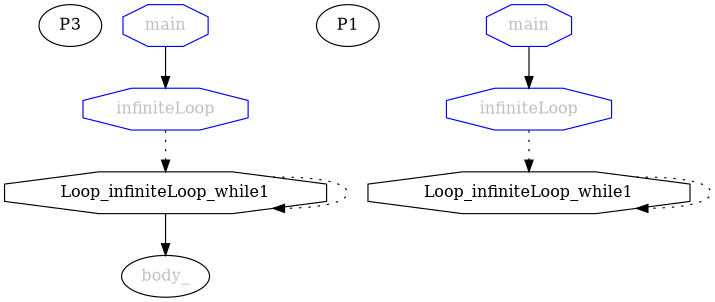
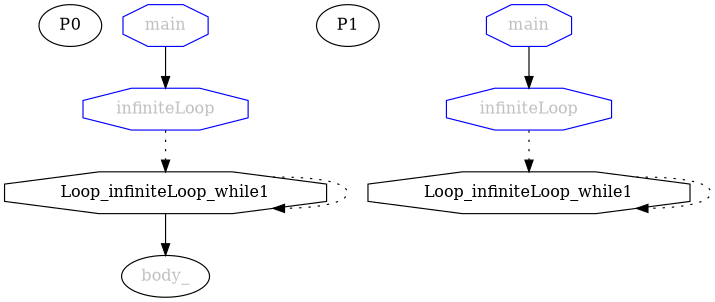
  digraph {
    node [color=black fillcolor=white fontcolor=grey shape=octagon style=filled]
    edge [style=dotted]
-   n1 [label=P3 fillcolor="" fontcolor="" shape="" style=""]
+   n1 [label=P0 fillcolor="" fontcolor="" shape="" style=""]
    n2 [fontcolor=black label=Loop_infiniteLoop_while1]
    n3 [label=body_ shape=ellipse]
    n4 [color=blue label=main]
    n5 [color=blue label=infiniteLoop]
    n6 [label=P1 fillcolor="" fontcolor="" shape="" style=""]
    n7 [fontcolor=black label=Loop_infiniteLoop_while1]
    n8 [color=blue label=main]
    n9 [color=blue label=infiniteLoop]
    subgraph sub_1 {
      n1
      n2
      n3
      n4
      n5
    }
    subgraph sub_2 {
      n6
      n7
      n8
      n9
    }
    n2 -> n2
    n2 -> n3 [style=""]
    n4 -> n5 [style=""]
    n5 -> n2
    n7 -> n7
    n8 -> n9 [style=""]
    n9 -> n7
  }
